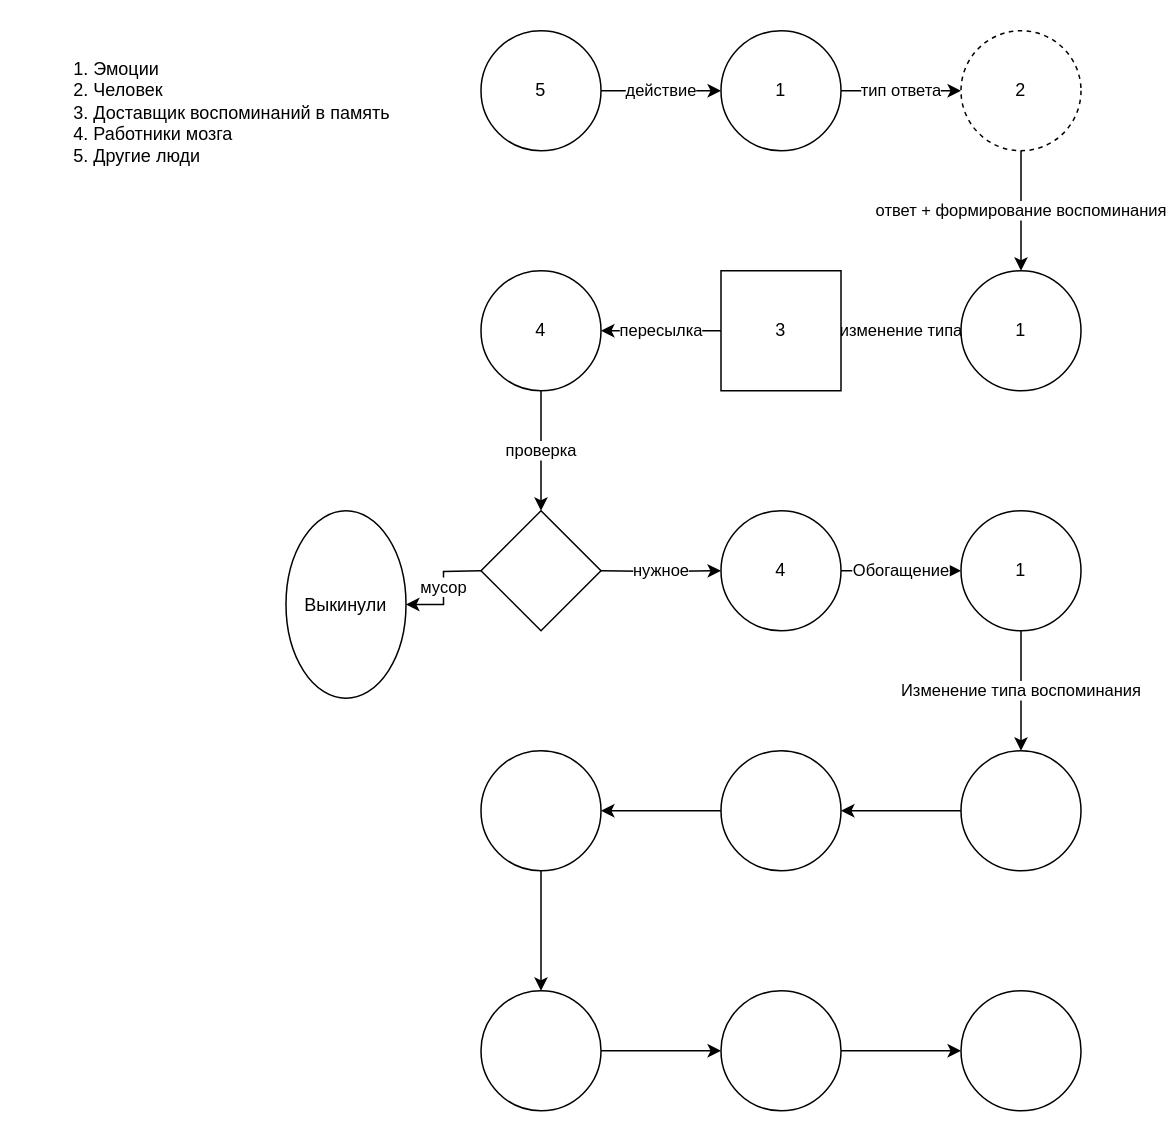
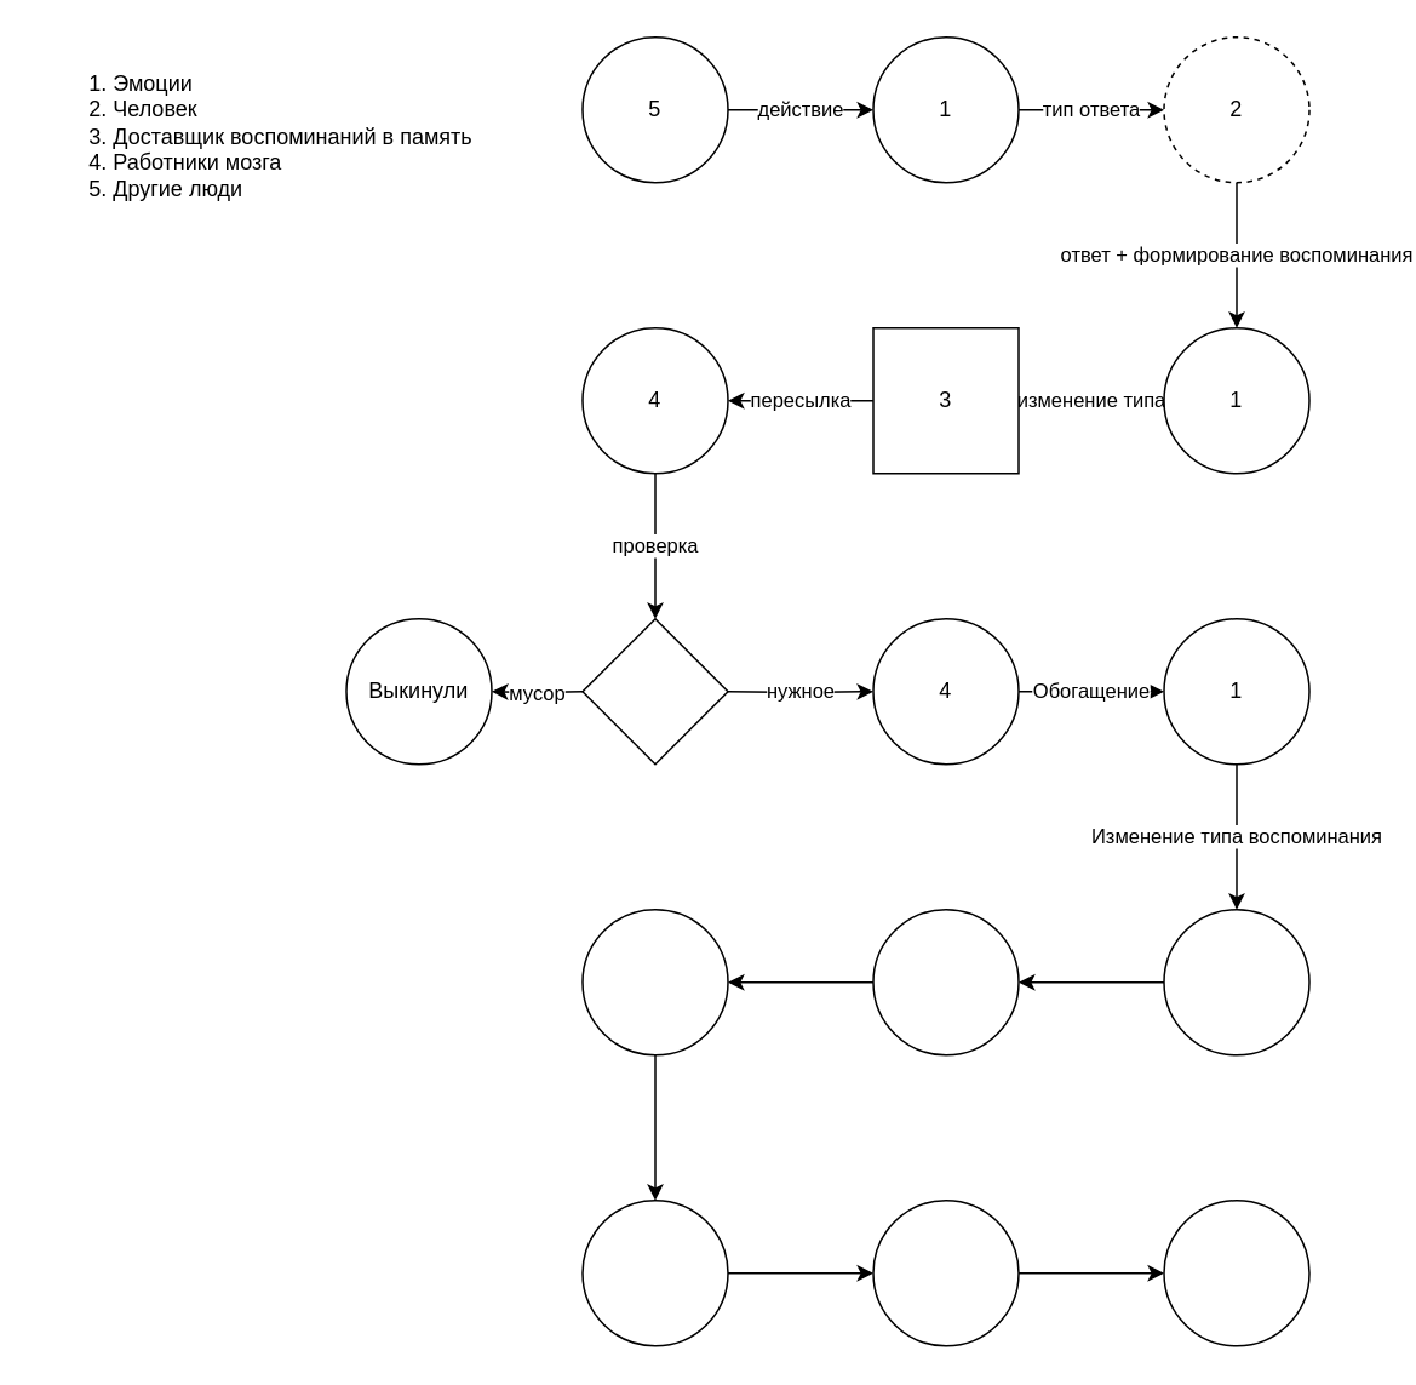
  <mxCell id="0" />
  <mxCell id="1" parent="0" />
  <mxCell id="2" value="&lt;ol&gt;&lt;li&gt;Эмоции&lt;/li&gt;&lt;li&gt;Человек&lt;/li&gt;&lt;li&gt;Доставщик воспоминаний в память&lt;/li&gt;&lt;li&gt;Работники мозга&lt;/li&gt;&lt;li&gt;Другие люди&lt;/li&gt;&lt;/ol&gt;" style="text;html=1;strokeColor=none;fillColor=none;align=left;verticalAlign=top;whiteSpace=wrap;rounded=0;" parent="1" vertex="1"><mxGeometry width="260" height="110" as="geometry" x="20" y="20" /></mxCell>
  <mxCell id="3" value="действие" style="edgeStyle=orthogonalEdgeStyle;rounded=0;orthogonalLoop=1;jettySize=auto;html=1;" parent="1" source="4" target="6" edge="1"><mxGeometry relative="1" as="geometry" /></mxCell>
  <mxCell id="4" value="5" style="ellipse;whiteSpace=wrap;html=1;aspect=fixed;" parent="1" vertex="1"><mxGeometry x="320" width="80" height="80" as="geometry" y="20" /></mxCell>
  <mxCell id="5" value="тип ответа" style="edgeStyle=orthogonalEdgeStyle;rounded=0;orthogonalLoop=1;jettySize=auto;html=1;" parent="1" source="6" target="8" edge="1"><mxGeometry relative="1" as="geometry" /></mxCell>
  <mxCell id="6" value="1" style="ellipse;whiteSpace=wrap;html=1;aspect=fixed;" parent="1" vertex="1"><mxGeometry x="480" width="80" height="80" as="geometry" y="20" /></mxCell>
  <mxCell id="7" value="ответ + формирование воспоминания" style="edgeStyle=orthogonalEdgeStyle;rounded=0;orthogonalLoop=1;jettySize=auto;html=1;" parent="1" source="8" target="10" edge="1"><mxGeometry relative="1" as="geometry" /></mxCell>
  <mxCell id="8" value="2" style="ellipse;whiteSpace=wrap;html=1;aspect=fixed;dashed=1;" parent="1" vertex="1"><mxGeometry x="640" width="80" height="80" as="geometry" y="20" /></mxCell>
  <mxCell id="9" value="изменение типа" style="edgeStyle=orthogonalEdgeStyle;rounded=0;orthogonalLoop=1;jettySize=auto;html=1;" parent="1" source="10" target="12" edge="1"><mxGeometry relative="1" as="geometry" /></mxCell>
  <mxCell id="10" value="1" style="ellipse;whiteSpace=wrap;html=1;aspect=fixed;" parent="1" vertex="1"><mxGeometry x="640" y="180" width="80" height="80" as="geometry" /></mxCell>
  <mxCell id="11" value="пересылка" style="edgeStyle=orthogonalEdgeStyle;rounded=0;orthogonalLoop=1;jettySize=auto;html=1;" parent="1" source="12" target="32" edge="1"><mxGeometry relative="1" as="geometry"><mxPoint x="400" y="220" as="targetPoint" /></mxGeometry></mxCell>
  <mxCell id="12" value="3" style="whiteSpace=wrap;html=1;aspect=fixed;rounded=0;" parent="1" vertex="1"><mxGeometry x="480" y="180" width="80" height="80" as="geometry" /></mxCell>
  <mxCell id="13" value="проверка" style="edgeStyle=orthogonalEdgeStyle;rounded=0;orthogonalLoop=1;jettySize=auto;html=1;" parent="1" edge="1"><mxGeometry relative="1" as="geometry"><mxPoint x="360" y="260" as="sourcePoint" /><mxPoint x="360" y="340" as="targetPoint" /></mxGeometry></mxCell>
  <mxCell id="14" value="нужное" style="edgeStyle=orthogonalEdgeStyle;rounded=0;orthogonalLoop=1;jettySize=auto;html=1;" parent="1" target="16" edge="1"><mxGeometry relative="1" as="geometry"><mxPoint x="400" y="380" as="sourcePoint" /></mxGeometry></mxCell>
  <mxCell id="15" value="Обогащение" style="edgeStyle=orthogonalEdgeStyle;rounded=0;orthogonalLoop=1;jettySize=auto;html=1;" parent="1" source="16" target="18" edge="1"><mxGeometry relative="1" as="geometry" /></mxCell>
  <mxCell id="16" value="4" style="ellipse;whiteSpace=wrap;html=1;aspect=fixed;" parent="1" vertex="1"><mxGeometry x="480" y="340" width="80" height="80" as="geometry" /></mxCell>
  <mxCell id="17" value="Изменение типа воспоминания" style="edgeStyle=orthogonalEdgeStyle;rounded=0;orthogonalLoop=1;jettySize=auto;html=1;" parent="1" source="18" target="20" edge="1"><mxGeometry relative="1" as="geometry" /></mxCell>
  <mxCell id="18" value="1" style="ellipse;whiteSpace=wrap;html=1;aspect=fixed;" parent="1" vertex="1"><mxGeometry x="640" y="340" width="80" height="80" as="geometry" /></mxCell>
  <mxCell id="19" value="" style="edgeStyle=orthogonalEdgeStyle;rounded=0;orthogonalLoop=1;jettySize=auto;html=1;" parent="1" source="20" target="22" edge="1"><mxGeometry relative="1" as="geometry" /></mxCell>
  <mxCell id="20" value="" style="ellipse;whiteSpace=wrap;html=1;aspect=fixed;" parent="1" vertex="1"><mxGeometry x="640" y="500" width="80" height="80" as="geometry" /></mxCell>
  <mxCell id="21" value="" style="edgeStyle=orthogonalEdgeStyle;rounded=0;orthogonalLoop=1;jettySize=auto;html=1;" parent="1" source="22" target="24" edge="1"><mxGeometry relative="1" as="geometry" /></mxCell>
  <mxCell id="22" value="" style="ellipse;whiteSpace=wrap;html=1;aspect=fixed;" parent="1" vertex="1"><mxGeometry x="480" y="500" width="80" height="80" as="geometry" /></mxCell>
  <mxCell id="23" value="" style="edgeStyle=orthogonalEdgeStyle;rounded=0;orthogonalLoop=1;jettySize=auto;html=1;" parent="1" source="24" target="26" edge="1"><mxGeometry relative="1" as="geometry" /></mxCell>
  <mxCell id="24" value="" style="ellipse;whiteSpace=wrap;html=1;aspect=fixed;" parent="1" vertex="1"><mxGeometry x="320" y="500" width="80" height="80" as="geometry" /></mxCell>
  <mxCell id="25" value="" style="edgeStyle=orthogonalEdgeStyle;rounded=0;orthogonalLoop=1;jettySize=auto;html=1;" parent="1" source="26" target="28" edge="1"><mxGeometry relative="1" as="geometry" /></mxCell>
  <mxCell id="26" value="" style="ellipse;whiteSpace=wrap;html=1;aspect=fixed;" parent="1" vertex="1"><mxGeometry x="320" y="660" width="80" height="80" as="geometry" /></mxCell>
  <mxCell id="27" value="" style="edgeStyle=orthogonalEdgeStyle;rounded=0;orthogonalLoop=1;jettySize=auto;html=1;" parent="1" source="28" target="29" edge="1"><mxGeometry relative="1" as="geometry" /></mxCell>
  <mxCell id="28" value="" style="ellipse;whiteSpace=wrap;html=1;aspect=fixed;" parent="1" vertex="1"><mxGeometry x="480" y="660" width="80" height="80" as="geometry" /></mxCell>
  <mxCell id="29" value="" style="ellipse;whiteSpace=wrap;html=1;aspect=fixed;" parent="1" vertex="1"><mxGeometry x="640" y="660" width="80" height="80" as="geometry" /></mxCell>
  <mxCell id="30" value="мусор" style="edgeStyle=orthogonalEdgeStyle;rounded=0;orthogonalLoop=1;jettySize=auto;html=1;exitX=0;exitY=0.5;exitDx=0;exitDy=0;" parent="1" target="31" edge="1"><mxGeometry relative="1" as="geometry"><mxPoint x="320" y="380" as="sourcePoint" /></mxGeometry></mxCell>
- <mxCell id="31" value="Выкинули" style="ellipse;whiteSpace=wrap;html=1;" parent="1" vertex="1"><mxGeometry x="190" y="340" width="80" height="125" as="geometry" /></mxCell>
+ <mxCell id="31" value="Выкинули" style="ellipse;whiteSpace=wrap;html=1;" parent="1" vertex="1"><mxGeometry x="190" y="340" width="80" height="80" as="geometry" /></mxCell>
  <mxCell id="32" value="4" style="ellipse;whiteSpace=wrap;html=1;aspect=fixed;" parent="1" vertex="1"><mxGeometry x="320" y="180" width="80" height="80" as="geometry" /></mxCell>
  <mxCell id="33" value="" style="rhombus;whiteSpace=wrap;html=1;" parent="1" vertex="1"><mxGeometry x="320" y="340" width="80" height="80" as="geometry" /></mxCell>
